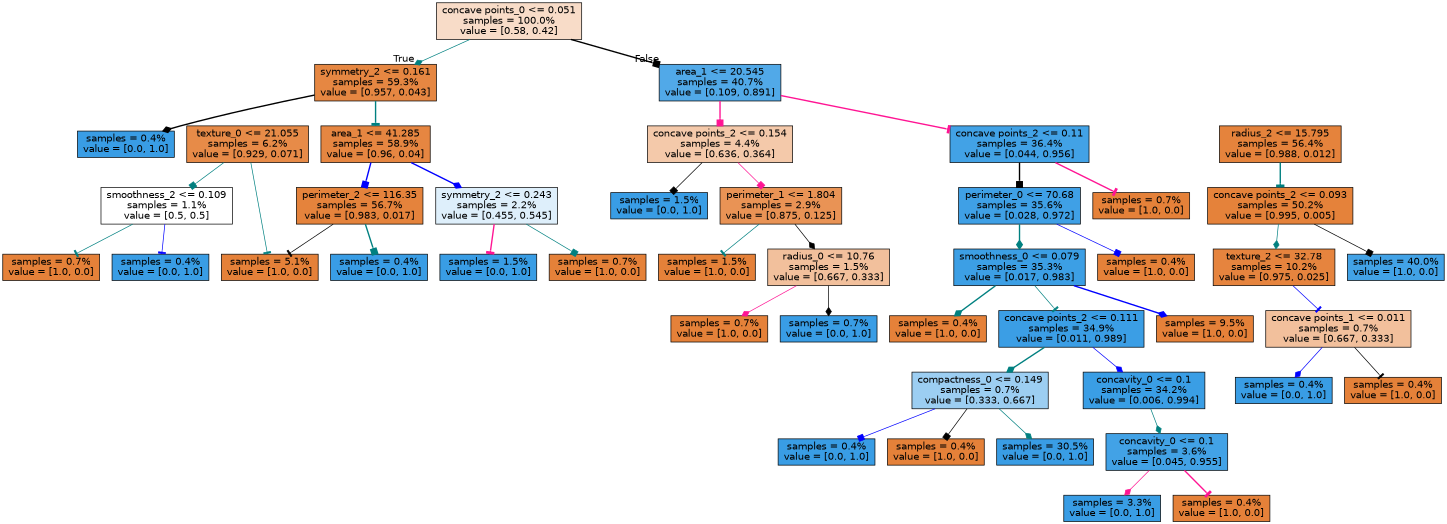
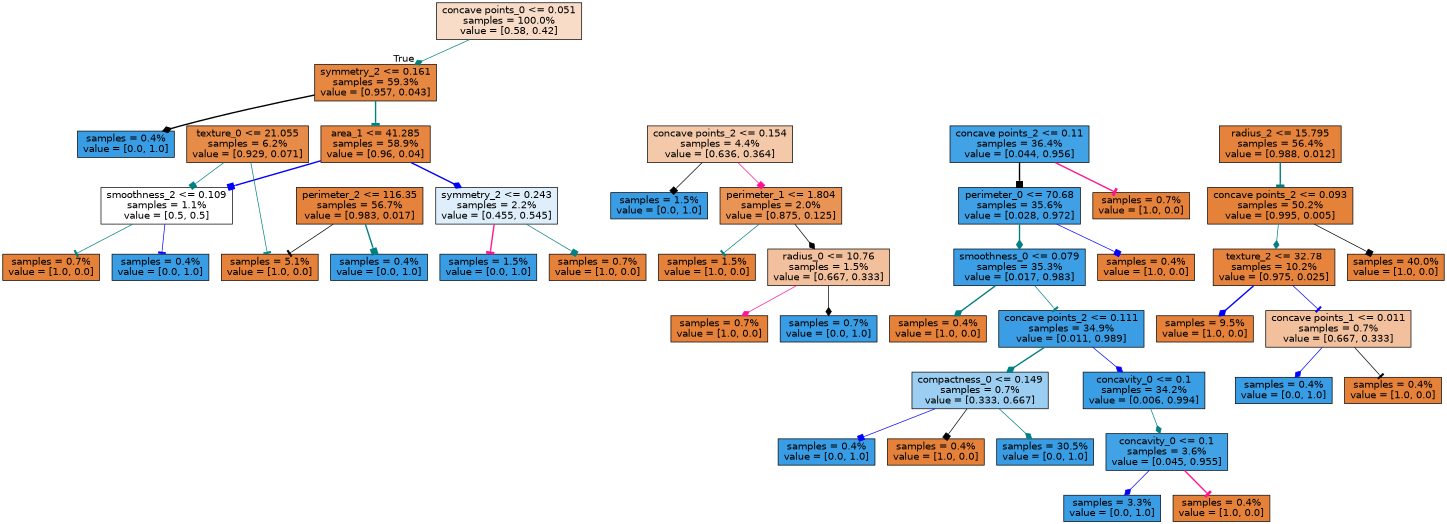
  digraph {
    node [color=black fillcolor="#e58139" fontname=helvetica shape=box style=filled]
    edge [arrowhead=diamond color=teal fontname=helvetica style=solid]
    n1 [fillcolor="#f8dcc8" label="concave points_0 <= 0.051\nsamples = 100.0%\nvalue = [0.58, 0.42]"]
    n2 [fillcolor="#e68742" label="symmetry_2 <= 0.161\nsamples = 59.3%\nvalue = [0.957, 0.043]"]
-   n3 [fillcolor="#51a9e8" label="area_1 <= 20.545\nsamples = 40.7%\nvalue = [0.109, 0.891]"]
    n4 [fillcolor="#399de5" label="samples = 0.4%\nvalue = [0.0, 1.0]"]
    n5 [fillcolor="#e68641" label="area_1 <= 41.285\nsamples = 58.9%\nvalue = [0.96, 0.04]"]
    n6 [fillcolor="#f4c9aa" label="concave points_2 <= 0.154\nsamples = 4.4%\nvalue = [0.636, 0.364]"]
    n7 [fillcolor="#42a2e6" label="concave points_2 <= 0.11\nsamples = 36.4%\nvalue = [0.044, 0.956]"]
    n8 [fillcolor="#e5833c" label="perimeter_2 <= 116.35\nsamples = 56.7%\nvalue = [0.983, 0.017]"]
    n9 [fillcolor="#deeffb" label="symmetry_2 <= 0.243\nsamples = 2.2%\nvalue = [0.455, 0.545]"]
    n10 [fillcolor="#399de5" label="samples = 0.4%\nvalue = [0.0, 1.0]"]
    n11 [label="samples = 5.1%\nvalue = [1.0, 0.0]"]
    n12 [label="samples = 0.7%\nvalue = [1.0, 0.0]"]
    n13 [fillcolor="#399de5" label="samples = 1.5%\nvalue = [0.0, 1.0]"]
    n14 [fillcolor="#e5833c" label="radius_2 <= 15.795\nsamples = 56.4%\nvalue = [0.988, 0.012]"]
    n15 [fillcolor="#e5823a" label="concave points_2 <= 0.093\nsamples = 50.2%\nvalue = [0.995, 0.005]"]
-   n16 [fillcolor="#42a2e6" label="samples = 40.0%\nvalue = [1.0, 0.0]"]
+   n16 [label="samples = 40.0%\nvalue = [1.0, 0.0]"]
    n17 [fillcolor="#e6843e" label="texture_2 <= 32.78\nsamples = 10.2%\nvalue = [0.975, 0.025]"]
    n18 [fillcolor="#e78b48" label="texture_0 <= 21.055\nsamples = 6.2%\nvalue = [0.929, 0.071]"]
    n19 [fillcolor="#ffffff" label="smoothness_2 <= 0.109\nsamples = 1.1%\nvalue = [0.5, 0.5]"]
    n20 [label="samples = 9.5%\nvalue = [1.0, 0.0]"]
    n21 [fillcolor="#f2c09c" label="concave points_1 <= 0.011\nsamples = 0.7%\nvalue = [0.667, 0.333]"]
    n22 [fillcolor="#399de5" label="samples = 0.4%\nvalue = [0.0, 1.0]"]
    n23 [label="samples = 0.4%\nvalue = [1.0, 0.0]"]
    n24 [label="samples = 0.7%\nvalue = [1.0, 0.0]"]
    n25 [fillcolor="#399de5" label="samples = 0.4%\nvalue = [0.0, 1.0]"]
-   n26 [fillcolor="#e99355" label="perimeter_1 <= 1.804\nsamples = 2.9%\nvalue = [0.875, 0.125]"]
+   n26 [fillcolor="#e99355" label="perimeter_1 <= 1.804\nsamples = 2.0%\nvalue = [0.875, 0.125]"]
    n27 [fillcolor="#399de5" label="samples = 1.5%\nvalue = [0.0, 1.0]"]
    n28 [label="samples = 0.7%\nvalue = [1.0, 0.0]"]
    n29 [fillcolor="#3fa0e6" label="perimeter_0 <= 70.68\nsamples = 35.6%\nvalue = [0.028, 0.972]"]
    n30 [label="samples = 1.5%\nvalue = [1.0, 0.0]"]
    n31 [fillcolor="#f2c09c" label="radius_0 <= 10.76\nsamples = 1.5%\nvalue = [0.667, 0.333]"]
    n32 [label="samples = 0.7%\nvalue = [1.0, 0.0]"]
    n33 [fillcolor="#399de5" label="samples = 0.7%\nvalue = [0.0, 1.0]"]
    n34 [label="samples = 0.4%\nvalue = [1.0, 0.0]"]
    n35 [fillcolor="#3c9fe5" label="smoothness_0 <= 0.079\nsamples = 35.3%\nvalue = [0.017, 0.983]"]
    n36 [label="samples = 0.4%\nvalue = [1.0, 0.0]"]
    n37 [fillcolor="#3b9ee5" label="concave points_2 <= 0.111\nsamples = 34.9%\nvalue = [0.011, 0.989]"]
    n38 [fillcolor="#9ccef2" label="compactness_0 <= 0.149\nsamples = 0.7%\nvalue = [0.333, 0.667]"]
    n39 [fillcolor="#3a9ee5" label="concavity_0 <= 0.1\nsamples = 34.2%\nvalue = [0.006, 0.994]"]
    n40 [fillcolor="#399de5" label="samples = 0.4%\nvalue = [0.0, 1.0]"]
    n41 [label="samples = 0.4%\nvalue = [1.0, 0.0]"]
    n42 [fillcolor="#399de5" label="samples = 30.5%\nvalue = [0.0, 1.0]"]
    n43 [fillcolor="#42a2e6" label="concavity_0 <= 0.1\nsamples = 3.6%\nvalue = [0.045, 0.955]"]
    n44 [fillcolor="#399de5" label="samples = 3.3%\nvalue = [0.0, 1.0]"]
    n45 [label="samples = 0.4%\nvalue = [1.0, 0.0]"]
    n1 -> n2 [headlabel=True labelangle=45 labeldistance=2.5]
-   n1 -> n3 [arrowhead=box color=black headlabel=False labelangle=-45 labeldistance=2.5 style=bold]
    n2 -> n4 [color=black style=bold]
    n2 -> n5 [arrowhead=tee style=bold]
-   n3 -> n6 [arrowhead=box color=deeppink style=bold]
-   n3 -> n7 [arrowhead=tee color=deeppink style=bold]
-   n5 -> n8 [arrowhead=box color=blue style=bold]
+   n5 -> n19 [arrowhead=box color=blue style=bold]
    n5 -> n9 [color=blue style=bold]
    n6 -> n26 [arrowhead=box color=deeppink]
    n6 -> n27 [arrowhead=box color=black]
    n7 -> n28 [arrowhead=tee color=deeppink style=bold]
    n7 -> n29 [arrowhead=box color=black style=bold]
    n8 -> n10 [arrowhead=box style=bold]
    n8 -> n11 [arrowhead=tee color=black]
    n9 -> n12 [arrowhead=box]
    n9 -> n13 [arrowhead=tee color=deeppink style=bold]
    n14 -> n15 [arrowhead=tee style=bold]
    n15 -> n16 [arrowhead=box color=black]
    n15 -> n17
-   n35 -> n20 [color=blue style=bold]
+   n17 -> n20 [color=blue style=bold]
    n17 -> n21 [arrowhead=tee color=blue]
    n18 -> n11 [arrowhead=tee]
    n18 -> n19 [arrowhead=box]
    n19 -> n24 [arrowhead=tee]
    n19 -> n25 [arrowhead=tee color=blue]
    n21 -> n22 [color=blue]
    n21 -> n23 [arrowhead=tee color=black]
    n26 -> n30 [arrowhead=tee]
    n26 -> n31 [color=black]
    n29 -> n34 [arrowhead=box color=blue]
    n29 -> n35 [style=bold]
    n31 -> n32 [color=deeppink]
    n31 -> n33 [color=black]
    n35 -> n36 [style=bold]
    n35 -> n37 [arrowhead=tee]
    n37 -> n38 [style=bold]
    n37 -> n39 [color=blue]
    n38 -> n40 [arrowhead=box color=blue]
    n38 -> n41 [arrowhead=box color=black]
    n38 -> n42
    n39 -> n43
-   n43 -> n44 [color=deeppink]
+   n43 -> n44 [color=blue]
    n43 -> n45 [arrowhead=tee color=deeppink style=bold]
  }
